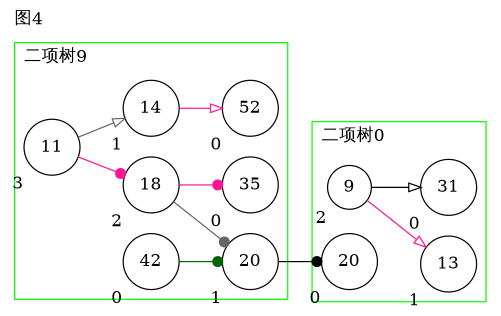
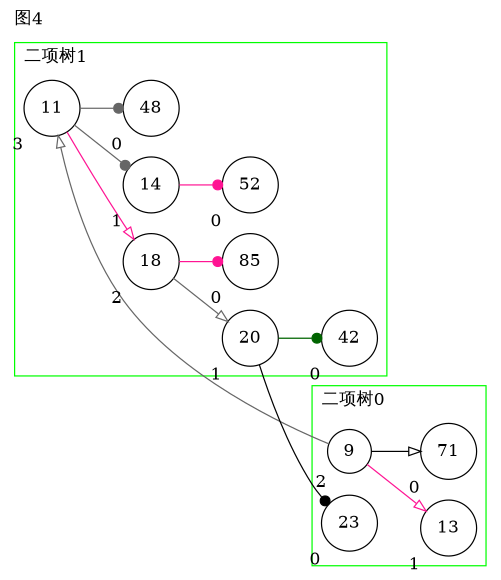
  digraph {
    label="图4"
    labeljust=l
    labelloc=t
    rankdir=LR
    node [shape=circle xlabel=0]
    edge [arrowhead=dot color=deeppink weight=100]
    n1 [label=9 xlabel=2]
    n2 [label=13 xlabel=1]
-   n3 [label=31]
-   n4 [label=20]
+   n3 [label=71]
+   n4 [label=23]
    n5 [label=11 xlabel=3]
    n6 [label=18 xlabel=2]
    n7 [label=14 xlabel=1]
+   n8 [label=48]
    n9 [label=20 xlabel=1]
-   n10 [label=35]
+   n10 [label=85]
    n11 [label=52]
    n12 [label=42]
    subgraph cluster_1 {
      label="二项树0"
      pencolor=green
      n1
      n2
      n3
      n4
    }
    subgraph cluster_2 {
-     label="二项树9"
+     label="二项树1"
      pencolor=green
      n5
      n6
      n7
+     n8
      n9
      n10
      n11
      n12
    }
    n1 -> n2 [arrowhead=onormal weight=""]
    n1 -> n3 [arrowhead=onormal color=black]
-   n5 -> n6 [weight=""]
-   n5 -> n7 [arrowhead=onormal color=gray40 weight=""]
-   n6 -> n9 [color=gray40 weight=""]
+   n1 -> n5 [arrowhead=onormal color=gray40 constraint=false weight=""]
+   n5 -> n6 [arrowhead=onormal weight=""]
+   n5 -> n7 [color=gray40 weight=""]
+   n5 -> n8 [color=gray40]
+   n6 -> n9 [arrowhead=onormal color=gray40 weight=""]
    n6 -> n10
-   n7 -> n11 [arrowhead=onormal]
+   n7 -> n11
    n9 -> n4 [color=black]
-   n12 -> n9 [color=darkgreen]
+   n9 -> n12 [color=darkgreen]
  }
